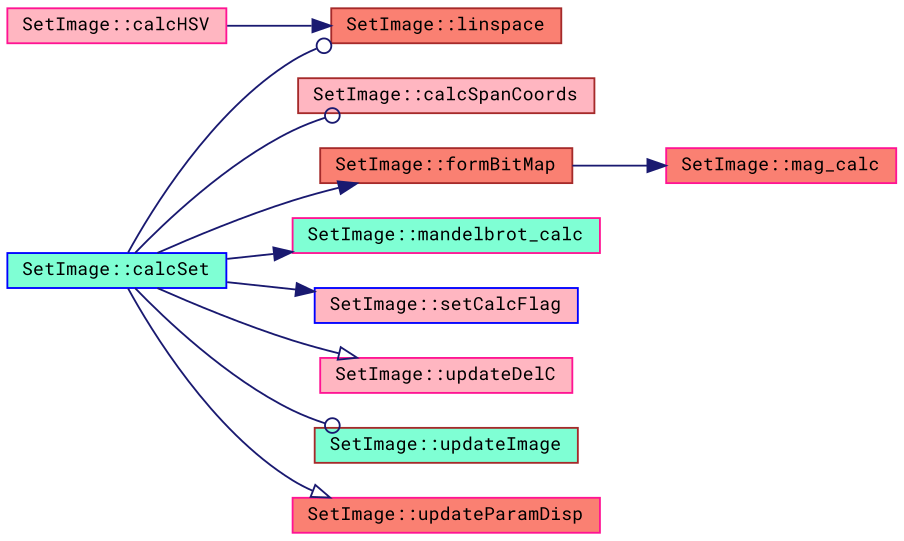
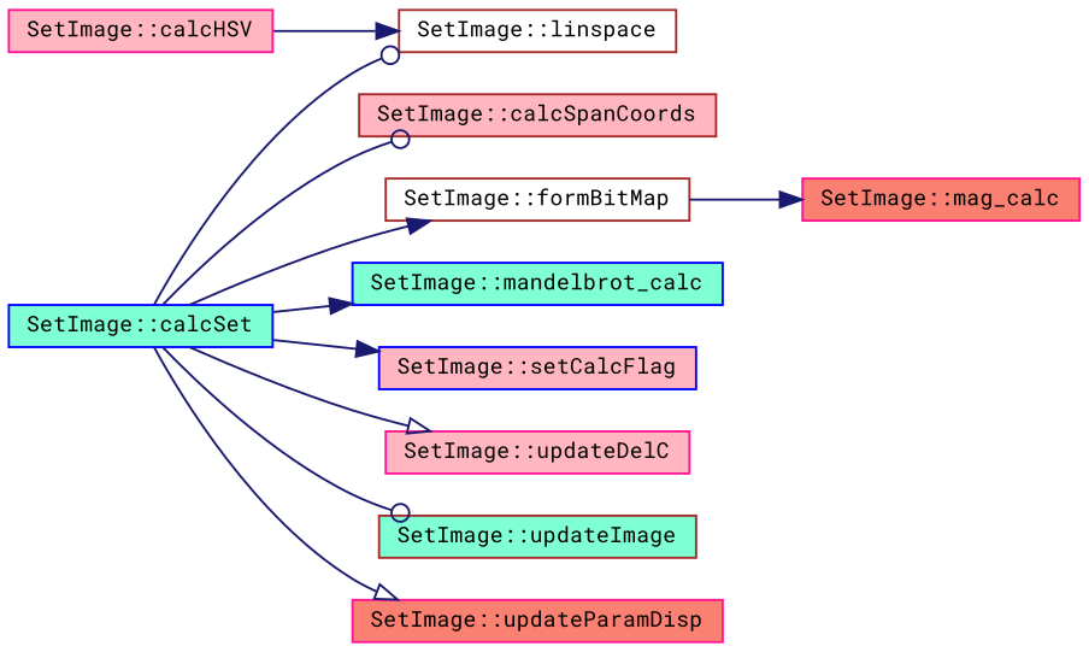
  digraph {
    fontname="Roboto Mono"
    rankdir=LR
    node [color=brown fillcolor=lightpink fontname="Roboto Mono" fontsize=10 shape=record style=filled]
    edge [arrowhead=normal color=midnightblue fontname="Roboto Mono" fontsize=10 labelfontname=Helvetica labelfontsize=10 style=solid]
    n1 [color=blue fillcolor=aquamarine fontcolor=black height=0.2 label="SetImage::calcSet" width=0.4]
    n2 [height=0.2 label="SetImage::calcSpanCoords" width=0.4]
-   n3 [fillcolor=salmon height=0.2 label="SetImage::formBitMap" width=0.4]
-   n4 [fillcolor=salmon height=0.2 label="SetImage::linspace" width=0.4]
-   n5 [color=deeppink fillcolor=aquamarine height=0.2 label="SetImage::mandelbrot_calc" width=0.4]
+   n3 [fillcolor=white height=0.2 label="SetImage::formBitMap" width=0.4]
+   n4 [fillcolor=white height=0.2 label="SetImage::linspace" width=0.4]
+   n5 [color=blue fillcolor=aquamarine height=0.2 label="SetImage::mandelbrot_calc" width=0.4]
    n6 [color=blue height=0.2 label="SetImage::setCalcFlag" width=0.4]
    n7 [color=deeppink height=0.2 label="SetImage::updateDelC" width=0.4]
    n8 [fillcolor=aquamarine height=0.2 label="SetImage::updateImage" width=0.4]
    n9 [color=deeppink fillcolor=salmon height=0.2 label="SetImage::updateParamDisp" width=0.4]
    n10 [color=deeppink fillcolor=salmon height=0.2 label="SetImage::mag_calc" width=0.4]
    n11 [color=deeppink height=0.2 label="SetImage::calcHSV" width=0.4]
    n1 -> n2 [arrowhead=odot]
    n1 -> n3
    n1 -> n4 [arrowhead=odot]
    n1 -> n5
    n1 -> n6
    n1 -> n7 [arrowhead=onormal]
    n1 -> n8 [arrowhead=odot]
    n1 -> n9 [arrowhead=onormal]
    n3 -> n10
    n11 -> n4
  }
